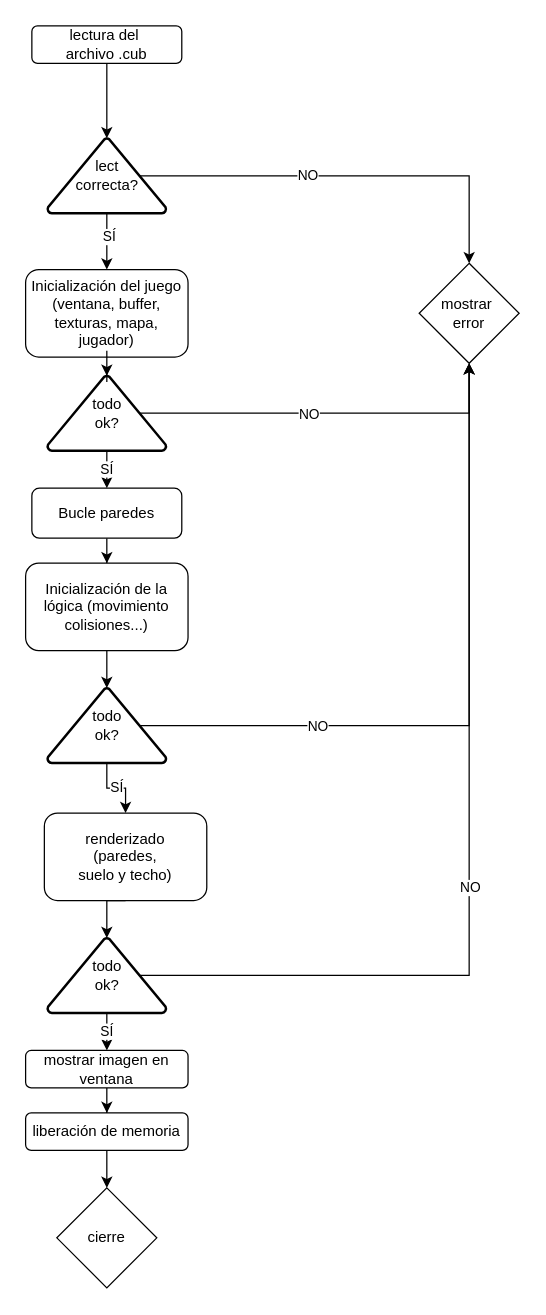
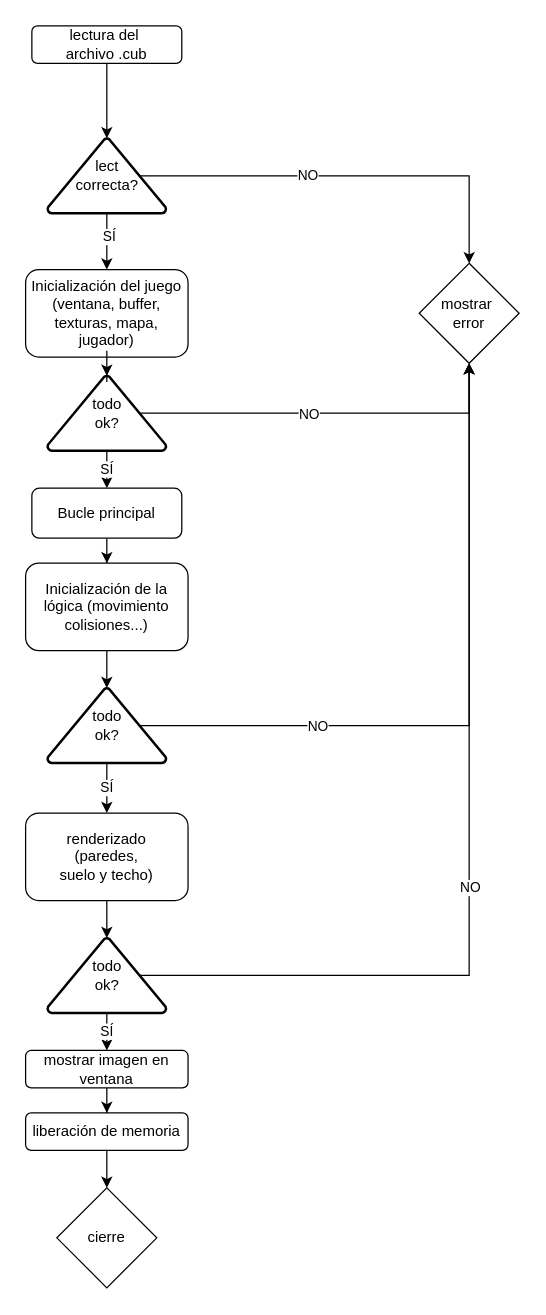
  <mxCell id="0" />
  <mxCell id="1" parent="0" />
  <mxCell id="2" value="lectura del&amp;nbsp;&lt;div&gt;archivo .cub&lt;/div&gt;" style="rounded=1;whiteSpace=wrap;html=1;fontSize=12;glass=0;strokeWidth=1;shadow=0;" parent="1" vertex="1"><mxGeometry x="25" y="20" width="120" height="30" as="geometry" /></mxCell>
  <mxCell id="3" style="edgeStyle=orthogonalEdgeStyle;rounded=0;orthogonalLoop=1;jettySize=auto;html=1;exitX=0.5;exitY=1;exitDx=0;exitDy=0;exitPerimeter=0;entryX=0.5;entryY=0;entryDx=0;entryDy=0;" edge="1" parent="1" source="7" target="8"><mxGeometry relative="1" as="geometry" /></mxCell>
  <mxCell id="4" value="SÍ" style="edgeLabel;html=1;align=center;verticalAlign=middle;resizable=0;points=[];" vertex="1" connectable="0" parent="3"><mxGeometry x="-0.189" y="1" relative="1" as="geometry"><mxPoint as="offset" /></mxGeometry></mxCell>
  <mxCell id="5" style="edgeStyle=orthogonalEdgeStyle;rounded=0;orthogonalLoop=1;jettySize=auto;html=1;exitX=0.78;exitY=0.5;exitDx=0;exitDy=0;exitPerimeter=0;entryX=0.5;entryY=0;entryDx=0;entryDy=0;" edge="1" parent="1" source="7" target="15"><mxGeometry relative="1" as="geometry" /></mxCell>
  <mxCell id="6" value="NO" style="edgeLabel;html=1;align=center;verticalAlign=middle;resizable=0;points=[];" vertex="1" connectable="0" parent="5"><mxGeometry x="-0.199" y="1" relative="1" as="geometry"><mxPoint as="offset" /></mxGeometry></mxCell>
  <mxCell id="7" value="lect&lt;div&gt;correcta?&lt;/div&gt;" style="strokeWidth=2;html=1;shape=mxgraph.flowchart.extract_or_measurement;whiteSpace=wrap;" vertex="1" parent="1"><mxGeometry x="37.5" y="110" width="95" height="60" as="geometry" /></mxCell>
  <mxCell id="8" value="Inicialización del juego (ventana, buffer, texturas, mapa, jugador)" style="rounded=1;whiteSpace=wrap;html=1;fontSize=12;glass=0;strokeWidth=1;shadow=0;" vertex="1" parent="1"><mxGeometry x="20" y="215" width="130" height="70" as="geometry" /></mxCell>
  <mxCell id="9" style="edgeStyle=orthogonalEdgeStyle;rounded=0;orthogonalLoop=1;jettySize=auto;html=1;entryX=0.5;entryY=0;entryDx=0;entryDy=0;" edge="1" parent="1" source="10" target="11"><mxGeometry relative="1" as="geometry" /></mxCell>
- <mxCell id="10" value="Bucle paredes" style="rounded=1;whiteSpace=wrap;html=1;fontSize=12;glass=0;strokeWidth=1;shadow=0;" vertex="1" parent="1"><mxGeometry x="25" y="390" width="120" height="40" as="geometry" /></mxCell>
+ <mxCell id="10" value="Bucle principal" style="rounded=1;whiteSpace=wrap;html=1;fontSize=12;glass=0;strokeWidth=1;shadow=0;" vertex="1" parent="1"><mxGeometry x="25" y="390" width="120" height="40" as="geometry" /></mxCell>
  <mxCell id="11" value="Inicialización de la lógica (movimiento colisiones...)" style="rounded=1;whiteSpace=wrap;html=1;fontSize=12;glass=0;strokeWidth=1;shadow=0;" vertex="1" parent="1"><mxGeometry x="20" y="450" width="130" height="70" as="geometry" /></mxCell>
- <mxCell id="12" value="renderizado&lt;div&gt;(paredes,&lt;/div&gt;&lt;div&gt;suelo y techo)&lt;/div&gt;" style="rounded=1;whiteSpace=wrap;html=1;fontSize=12;glass=0;strokeWidth=1;shadow=0;" vertex="1" parent="1"><mxGeometry x="35" y="650" width="130" height="70" as="geometry" /></mxCell>
+ <mxCell id="12" value="renderizado&lt;div&gt;(paredes,&lt;/div&gt;&lt;div&gt;suelo y techo)&lt;/div&gt;" style="rounded=1;whiteSpace=wrap;html=1;fontSize=12;glass=0;strokeWidth=1;shadow=0;" vertex="1" parent="1"><mxGeometry x="20" y="650" width="130" height="70" as="geometry" /></mxCell>
  <mxCell id="13" style="edgeStyle=orthogonalEdgeStyle;rounded=0;orthogonalLoop=1;jettySize=auto;html=1;entryX=0.5;entryY=0;entryDx=0;entryDy=0;" edge="1" parent="1" source="14" target="17"><mxGeometry relative="1" as="geometry" /></mxCell>
  <mxCell id="14" value="mostrar imagen en ventana" style="rounded=1;whiteSpace=wrap;html=1;fontSize=12;glass=0;strokeWidth=1;shadow=0;" vertex="1" parent="1"><mxGeometry x="20" y="840" width="130" height="30" as="geometry" /></mxCell>
  <mxCell id="15" value="mostrar&amp;nbsp;&lt;div&gt;error&lt;/div&gt;" style="rhombus;whiteSpace=wrap;html=1;" vertex="1" parent="1"><mxGeometry x="335" y="210" width="80" height="80" as="geometry" /></mxCell>
  <mxCell id="16" style="edgeStyle=orthogonalEdgeStyle;rounded=0;orthogonalLoop=1;jettySize=auto;html=1;" edge="1" parent="1" source="17" target="18"><mxGeometry relative="1" as="geometry" /></mxCell>
  <mxCell id="17" value="liberación de memoria" style="rounded=1;whiteSpace=wrap;html=1;fontSize=12;glass=0;strokeWidth=1;shadow=0;" vertex="1" parent="1"><mxGeometry x="20" y="890" width="130" height="30" as="geometry" /></mxCell>
  <mxCell id="18" value="cierre" style="rhombus;whiteSpace=wrap;html=1;" vertex="1" parent="1"><mxGeometry x="45" y="950" width="80" height="80" as="geometry" /></mxCell>
  <mxCell id="19" style="edgeStyle=orthogonalEdgeStyle;rounded=0;orthogonalLoop=1;jettySize=auto;html=1;entryX=0.5;entryY=0;entryDx=0;entryDy=0;entryPerimeter=0;" edge="1" parent="1" source="2" target="7"><mxGeometry relative="1" as="geometry" /></mxCell>
  <mxCell id="20" style="edgeStyle=orthogonalEdgeStyle;rounded=0;orthogonalLoop=1;jettySize=auto;html=1;exitX=0.78;exitY=0.5;exitDx=0;exitDy=0;exitPerimeter=0;" edge="1" parent="1" source="23" target="15"><mxGeometry relative="1" as="geometry" /></mxCell>
  <mxCell id="21" value="NO" style="edgeLabel;html=1;align=center;verticalAlign=middle;resizable=0;points=[];" vertex="1" connectable="0" parent="20"><mxGeometry x="-0.113" relative="1" as="geometry"><mxPoint as="offset" /></mxGeometry></mxCell>
  <mxCell id="22" value="SÍ" style="edgeStyle=orthogonalEdgeStyle;rounded=0;orthogonalLoop=1;jettySize=auto;html=1;" edge="1" parent="1" source="23" target="10"><mxGeometry relative="1" as="geometry" /></mxCell>
  <mxCell id="23" value="todo&lt;div&gt;ok?&lt;/div&gt;" style="strokeWidth=2;html=1;shape=mxgraph.flowchart.extract_or_measurement;whiteSpace=wrap;" vertex="1" parent="1"><mxGeometry x="37.5" y="300" width="95" height="60" as="geometry" /></mxCell>
  <mxCell id="24" style="edgeStyle=orthogonalEdgeStyle;rounded=0;orthogonalLoop=1;jettySize=auto;html=1;entryX=0.5;entryY=0;entryDx=0;entryDy=0;entryPerimeter=0;" edge="1" parent="1" source="8" target="23"><mxGeometry relative="1" as="geometry" /></mxCell>
  <mxCell id="25" style="edgeStyle=orthogonalEdgeStyle;rounded=0;orthogonalLoop=1;jettySize=auto;html=1;exitX=0.78;exitY=0.5;exitDx=0;exitDy=0;exitPerimeter=0;entryX=0.5;entryY=1;entryDx=0;entryDy=0;" edge="1" parent="1" source="28" target="15"><mxGeometry relative="1" as="geometry"><mxPoint x="395" y="330" as="targetPoint" /></mxGeometry></mxCell>
  <mxCell id="26" value="NO" style="edgeLabel;html=1;align=center;verticalAlign=middle;resizable=0;points=[];" vertex="1" connectable="0" parent="25"><mxGeometry x="-0.113" relative="1" as="geometry"><mxPoint x="-103" as="offset" /></mxGeometry></mxCell>
  <mxCell id="27" value="SÍ" style="edgeStyle=orthogonalEdgeStyle;rounded=0;orthogonalLoop=1;jettySize=auto;html=1;entryX=0.5;entryY=0;entryDx=0;entryDy=0;" edge="1" parent="1" source="28" target="12"><mxGeometry relative="1" as="geometry"><mxPoint x="85" y="670" as="targetPoint" /></mxGeometry></mxCell>
  <mxCell id="28" value="todo&lt;div&gt;ok?&lt;/div&gt;" style="strokeWidth=2;html=1;shape=mxgraph.flowchart.extract_or_measurement;whiteSpace=wrap;" vertex="1" parent="1"><mxGeometry x="37.5" y="550" width="95" height="60" as="geometry" /></mxCell>
  <mxCell id="29" style="edgeStyle=orthogonalEdgeStyle;rounded=0;orthogonalLoop=1;jettySize=auto;html=1;entryX=0.5;entryY=0;entryDx=0;entryDy=0;entryPerimeter=0;exitX=0.5;exitY=1;exitDx=0;exitDy=0;" edge="1" parent="1" target="28" source="11"><mxGeometry relative="1" as="geometry"><mxPoint x="85" y="540" as="sourcePoint" /></mxGeometry></mxCell>
  <mxCell id="30" style="edgeStyle=orthogonalEdgeStyle;rounded=0;orthogonalLoop=1;jettySize=auto;html=1;exitX=0.78;exitY=0.5;exitDx=0;exitDy=0;exitPerimeter=0;entryX=0.5;entryY=1;entryDx=0;entryDy=0;" edge="1" parent="1" source="33" target="15"><mxGeometry relative="1" as="geometry"><mxPoint x="375" y="780" as="targetPoint" /></mxGeometry></mxCell>
  <mxCell id="31" value="NO" style="edgeLabel;html=1;align=center;verticalAlign=middle;resizable=0;points=[];" vertex="1" connectable="0" parent="30"><mxGeometry x="-0.113" relative="1" as="geometry"><mxPoint as="offset" /></mxGeometry></mxCell>
  <mxCell id="32" value="SÍ" style="edgeStyle=orthogonalEdgeStyle;rounded=0;orthogonalLoop=1;jettySize=auto;html=1;entryX=0.5;entryY=0;entryDx=0;entryDy=0;" edge="1" parent="1" source="33" target="14"><mxGeometry relative="1" as="geometry"><mxPoint x="225" y="830" as="targetPoint" /></mxGeometry></mxCell>
  <mxCell id="33" value="todo&lt;div&gt;ok?&lt;/div&gt;" style="strokeWidth=2;html=1;shape=mxgraph.flowchart.extract_or_measurement;whiteSpace=wrap;" vertex="1" parent="1"><mxGeometry x="37.5" y="750" width="95" height="60" as="geometry" /></mxCell>
  <mxCell id="34" style="edgeStyle=orthogonalEdgeStyle;rounded=0;orthogonalLoop=1;jettySize=auto;html=1;entryX=0.5;entryY=0;entryDx=0;entryDy=0;entryPerimeter=0;exitX=0.5;exitY=1;exitDx=0;exitDy=0;" edge="1" parent="1" target="33" source="12"><mxGeometry relative="1" as="geometry"><mxPoint x="85" y="750" as="sourcePoint" /></mxGeometry></mxCell>
